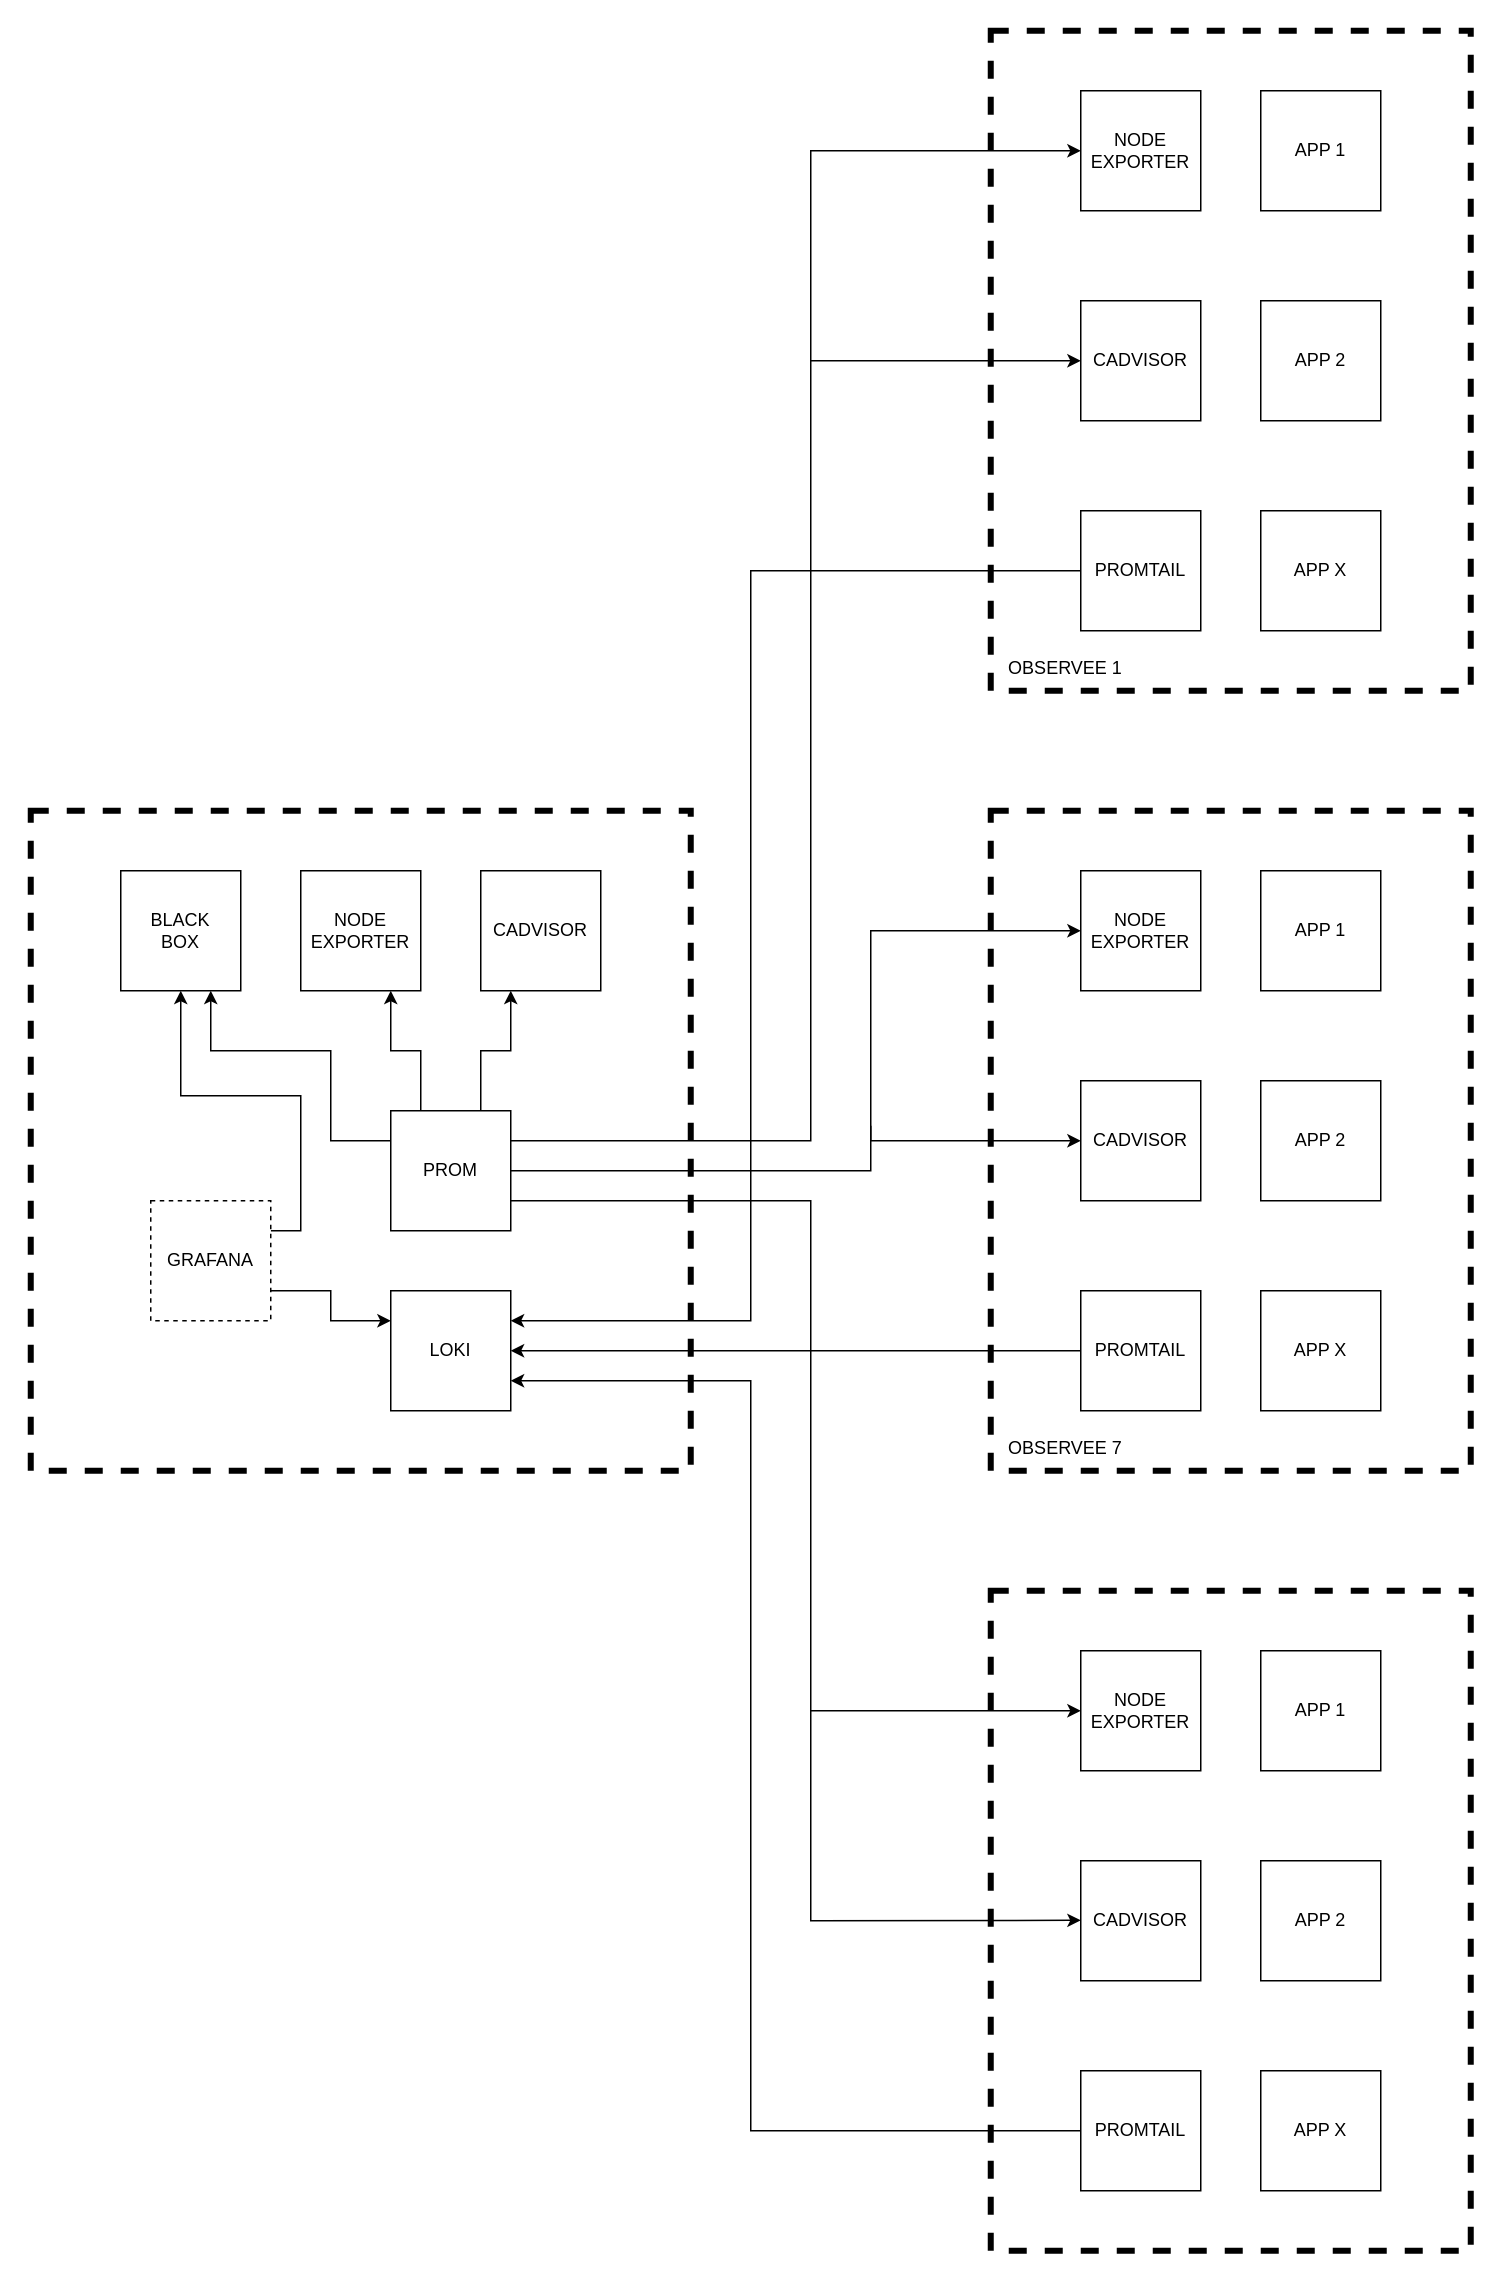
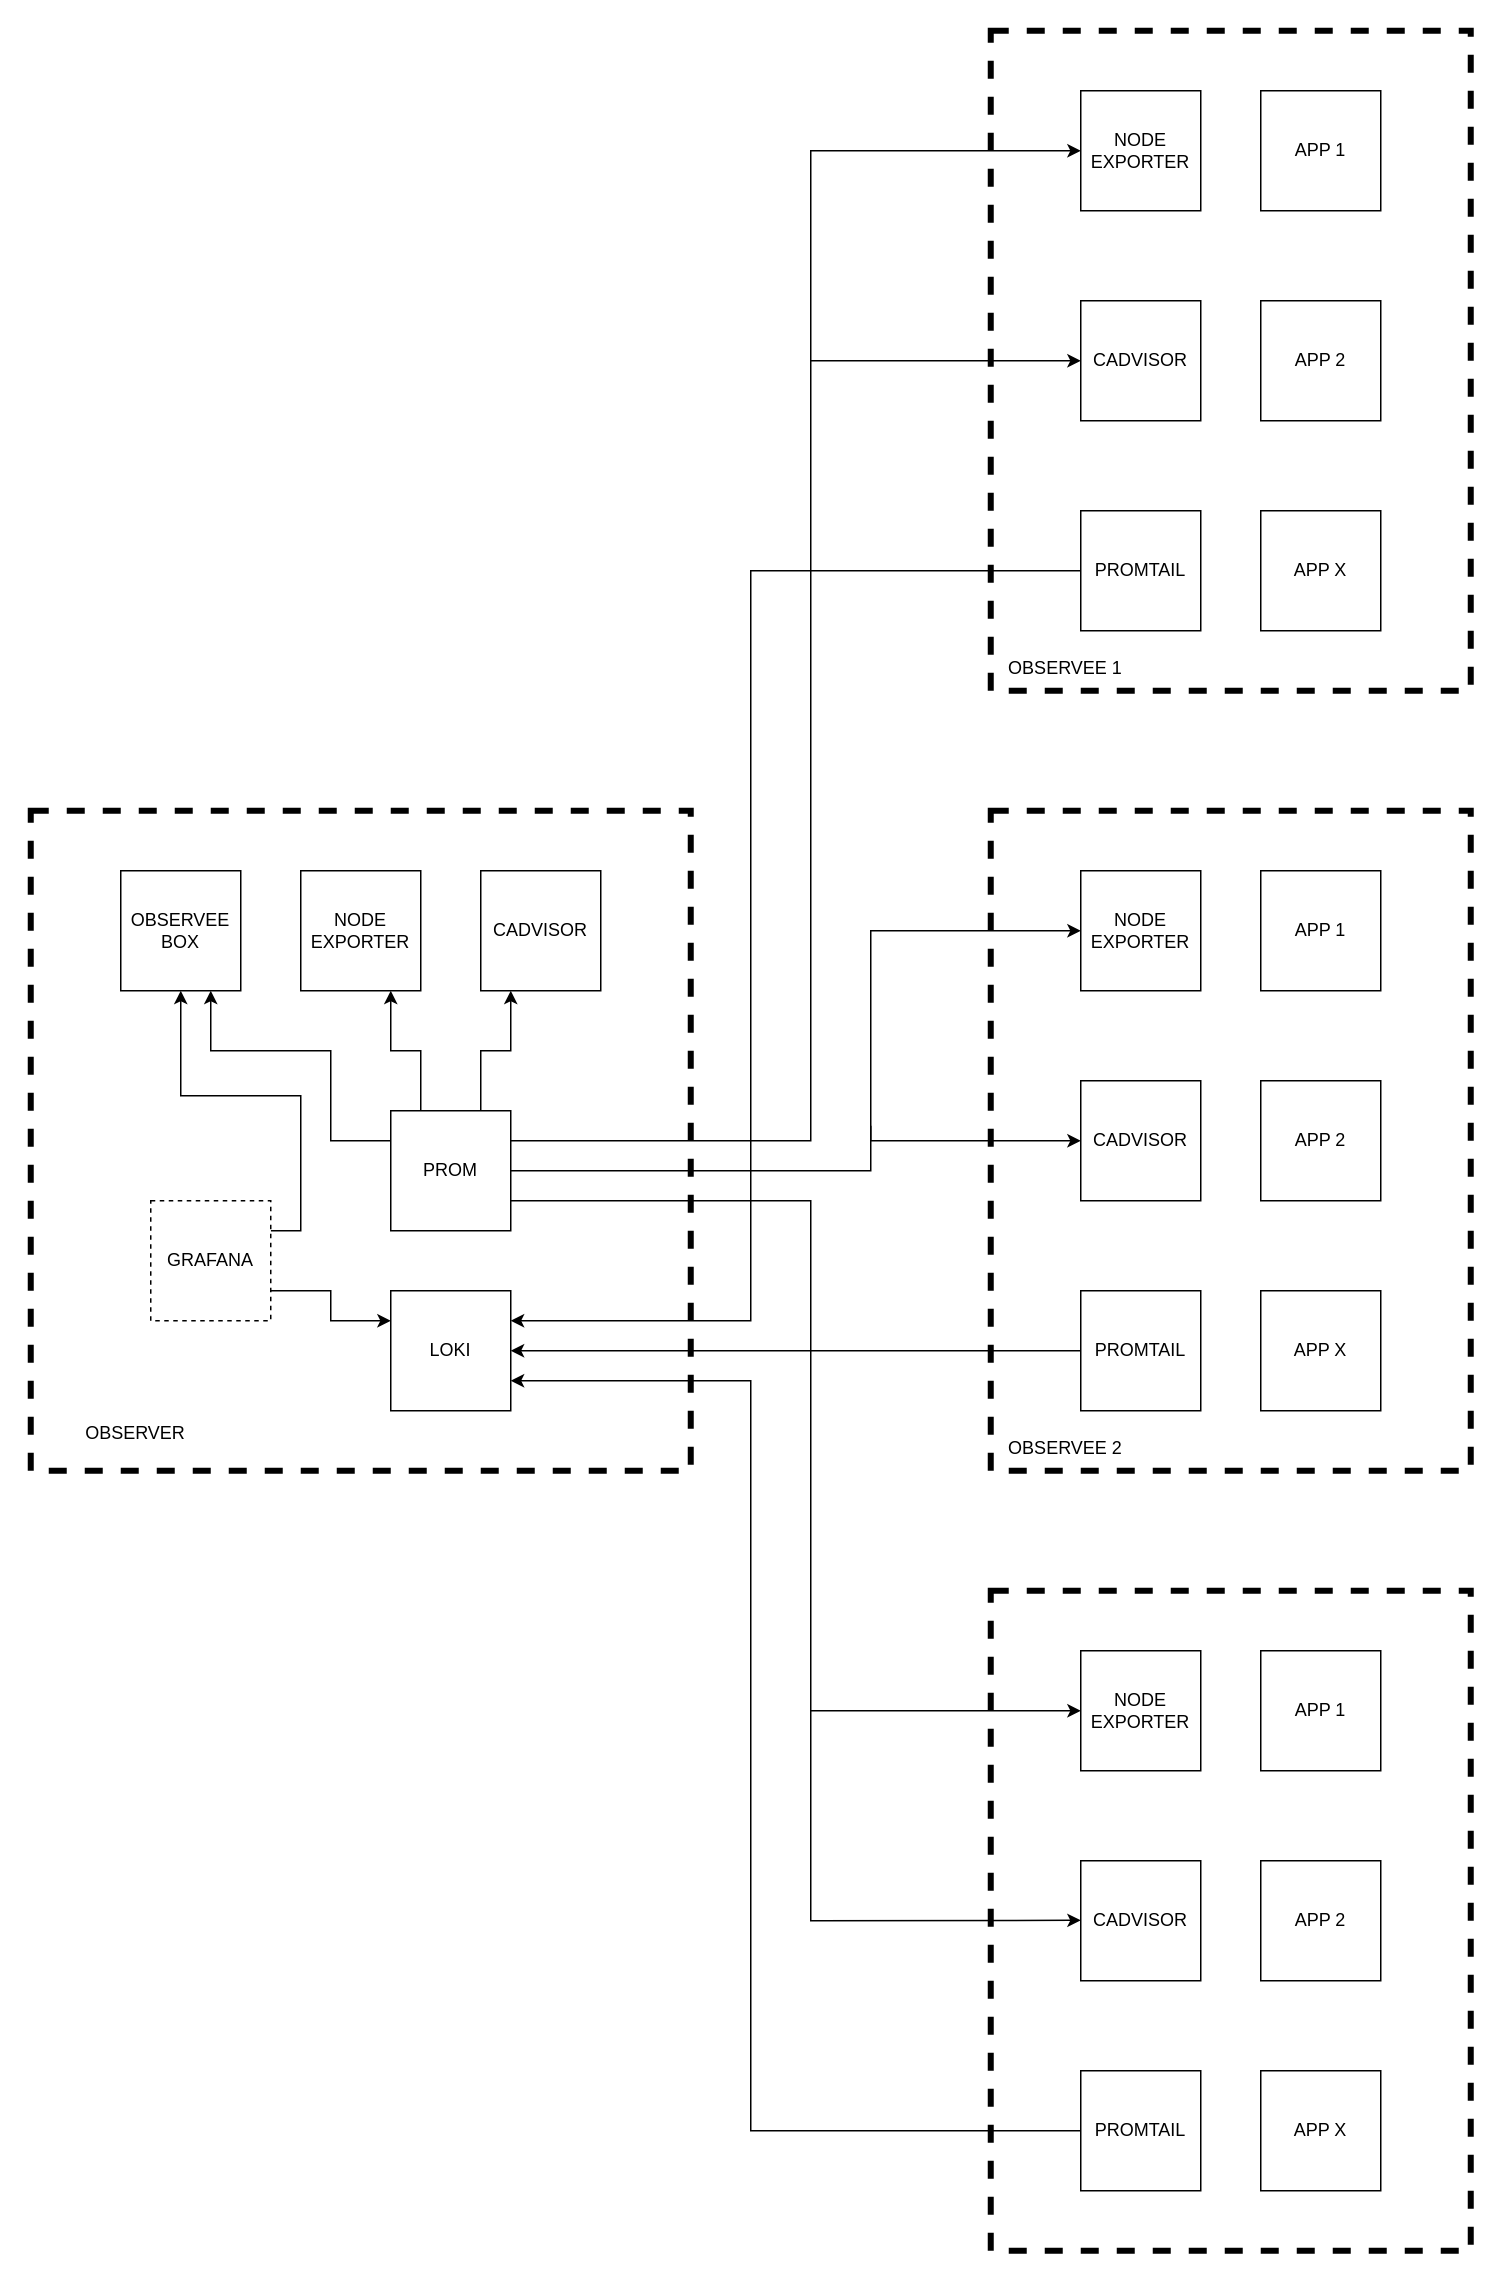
  <mxCell id="0" />
  <mxCell id="1" parent="0" />
  <mxCell id="2" value="" style="rounded=0;whiteSpace=wrap;html=1;fillColor=none;strokeWidth=4;dashed=1;" vertex="1" parent="1"><mxGeometry x="660" y="20" width="320" height="440" as="geometry" /></mxCell>
  <mxCell id="3" value="" style="whiteSpace=wrap;html=1;aspect=fixed;strokeWidth=4;dashed=1;fillColor=none;" vertex="1" parent="1"><mxGeometry x="20" y="540" width="440" height="440" as="geometry" /></mxCell>
  <mxCell id="4" style="edgeStyle=orthogonalEdgeStyle;rounded=0;orthogonalLoop=1;jettySize=auto;html=1;exitX=1;exitY=0.25;exitDx=0;exitDy=0;" edge="1" parent="1" source="6" target="17"><mxGeometry relative="1" as="geometry" /></mxCell>
  <mxCell id="5" style="edgeStyle=orthogonalEdgeStyle;rounded=0;orthogonalLoop=1;jettySize=auto;html=1;exitX=1;exitY=0.75;exitDx=0;exitDy=0;entryX=0;entryY=0.25;entryDx=0;entryDy=0;" edge="1" parent="1" source="6" target="14"><mxGeometry relative="1" as="geometry" /></mxCell>
  <mxCell id="6" value="GRAFANA" style="whiteSpace=wrap;html=1;aspect=fixed;dashed=1;" vertex="1" parent="1"><mxGeometry x="100" y="800" width="80" height="80" as="geometry" /></mxCell>
  <mxCell id="7" style="edgeStyle=orthogonalEdgeStyle;rounded=0;orthogonalLoop=1;jettySize=auto;html=1;exitX=0.25;exitY=0;exitDx=0;exitDy=0;entryX=0.75;entryY=1;entryDx=0;entryDy=0;" edge="1" parent="1" source="13" target="15"><mxGeometry relative="1" as="geometry" /></mxCell>
  <mxCell id="8" style="edgeStyle=orthogonalEdgeStyle;rounded=0;orthogonalLoop=1;jettySize=auto;html=1;exitX=0.75;exitY=0;exitDx=0;exitDy=0;entryX=0.25;entryY=1;entryDx=0;entryDy=0;" edge="1" parent="1" source="13" target="16"><mxGeometry relative="1" as="geometry" /></mxCell>
  <mxCell id="9" style="edgeStyle=orthogonalEdgeStyle;rounded=0;orthogonalLoop=1;jettySize=auto;html=1;exitX=0;exitY=0.25;exitDx=0;exitDy=0;entryX=0.75;entryY=1;entryDx=0;entryDy=0;" edge="1" parent="1" source="13" target="17"><mxGeometry relative="1" as="geometry"><Array as="points"><mxPoint x="220" y="760" /><mxPoint x="220" y="700" /><mxPoint x="140" y="700" /></Array></mxGeometry></mxCell>
  <mxCell id="10" style="edgeStyle=orthogonalEdgeStyle;rounded=0;orthogonalLoop=1;jettySize=auto;html=1;exitX=1;exitY=0.25;exitDx=0;exitDy=0;entryX=0;entryY=0.5;entryDx=0;entryDy=0;" edge="1" parent="1" source="13" target="21"><mxGeometry relative="1" as="geometry"><Array as="points"><mxPoint x="540" y="760" /><mxPoint x="540" y="100" /></Array></mxGeometry></mxCell>
  <mxCell id="11" style="edgeStyle=orthogonalEdgeStyle;rounded=0;orthogonalLoop=1;jettySize=auto;html=1;exitX=1;exitY=0.5;exitDx=0;exitDy=0;entryX=0;entryY=0.5;entryDx=0;entryDy=0;" edge="1" parent="1" source="13" target="29"><mxGeometry relative="1" as="geometry"><Array as="points"><mxPoint x="580" y="780" /><mxPoint x="580" y="620" /></Array></mxGeometry></mxCell>
  <mxCell id="12" style="edgeStyle=orthogonalEdgeStyle;rounded=0;orthogonalLoop=1;jettySize=auto;html=1;exitX=1;exitY=0.75;exitDx=0;exitDy=0;entryX=0;entryY=0.5;entryDx=0;entryDy=0;" edge="1" parent="1" source="13" target="37"><mxGeometry relative="1" as="geometry"><Array as="points"><mxPoint x="540" y="800" /><mxPoint x="540" y="1140" /></Array></mxGeometry></mxCell>
  <mxCell id="13" value="PROM" style="whiteSpace=wrap;html=1;aspect=fixed;" vertex="1" parent="1"><mxGeometry x="260" y="740" width="80" height="80" as="geometry" /></mxCell>
  <mxCell id="14" value="LOKI" style="whiteSpace=wrap;html=1;aspect=fixed;" vertex="1" parent="1"><mxGeometry x="260" y="860" width="80" height="80" as="geometry" /></mxCell>
  <mxCell id="15" value="NODE&lt;br&gt;EXPORTER" style="whiteSpace=wrap;html=1;aspect=fixed;" vertex="1" parent="1"><mxGeometry x="200" y="580" width="80" height="80" as="geometry" /></mxCell>
  <mxCell id="16" value="CADVISOR" style="whiteSpace=wrap;html=1;aspect=fixed;" vertex="1" parent="1"><mxGeometry x="320" y="580" width="80" height="80" as="geometry" /></mxCell>
- <mxCell id="17" value="BLACK&lt;br&gt;BOX" style="whiteSpace=wrap;html=1;aspect=fixed;" vertex="1" parent="1"><mxGeometry x="80" y="580" width="80" height="80" as="geometry" /></mxCell>
+ <mxCell id="17" value="OBSERVEE&lt;br&gt;BOX" style="whiteSpace=wrap;html=1;aspect=fixed;" vertex="1" parent="1"><mxGeometry x="80" y="580" width="80" height="80" as="geometry" /></mxCell>
  <mxCell id="18" value="CADVISOR" style="whiteSpace=wrap;html=1;aspect=fixed;" vertex="1" parent="1"><mxGeometry x="720" y="200" width="80" height="80" as="geometry" /></mxCell>
  <mxCell id="19" style="edgeStyle=orthogonalEdgeStyle;rounded=0;orthogonalLoop=1;jettySize=auto;html=1;exitX=0;exitY=0.5;exitDx=0;exitDy=0;entryX=1;entryY=0.25;entryDx=0;entryDy=0;fillColor=#647687;strokeColor=#000000;" edge="1" parent="1" source="20" target="14"><mxGeometry relative="1" as="geometry"><Array as="points"><mxPoint x="500" y="380" /><mxPoint x="500" y="880" /></Array></mxGeometry></mxCell>
  <mxCell id="20" value="PROMTAIL" style="whiteSpace=wrap;html=1;aspect=fixed;" vertex="1" parent="1"><mxGeometry x="720" y="340" width="80" height="80" as="geometry" /></mxCell>
  <mxCell id="21" value="NODE&lt;br&gt;EXPORTER" style="whiteSpace=wrap;html=1;aspect=fixed;" vertex="1" parent="1"><mxGeometry x="720" y="60" width="80" height="80" as="geometry" /></mxCell>
  <mxCell id="22" value="APP 2" style="whiteSpace=wrap;html=1;aspect=fixed;" vertex="1" parent="1"><mxGeometry x="840" y="200" width="80" height="80" as="geometry" /></mxCell>
  <mxCell id="23" value="APP X" style="whiteSpace=wrap;html=1;aspect=fixed;" vertex="1" parent="1"><mxGeometry x="840" y="340" width="80" height="80" as="geometry" /></mxCell>
  <mxCell id="24" value="APP 1" style="whiteSpace=wrap;html=1;aspect=fixed;" vertex="1" parent="1"><mxGeometry x="840" y="60" width="80" height="80" as="geometry" /></mxCell>
  <mxCell id="25" value="" style="rounded=0;whiteSpace=wrap;html=1;fillColor=none;strokeWidth=4;dashed=1;" vertex="1" parent="1"><mxGeometry x="660" y="540" width="320" height="440" as="geometry" /></mxCell>
  <mxCell id="26" value="CADVISOR" style="whiteSpace=wrap;html=1;aspect=fixed;" vertex="1" parent="1"><mxGeometry x="720" y="720" width="80" height="80" as="geometry" /></mxCell>
  <mxCell id="27" style="edgeStyle=orthogonalEdgeStyle;rounded=0;orthogonalLoop=1;jettySize=auto;html=1;exitX=0;exitY=0.5;exitDx=0;exitDy=0;entryX=1;entryY=0.5;entryDx=0;entryDy=0;" edge="1" parent="1" source="28" target="14"><mxGeometry relative="1" as="geometry" /></mxCell>
  <mxCell id="28" value="PROMTAIL" style="whiteSpace=wrap;html=1;aspect=fixed;" vertex="1" parent="1"><mxGeometry x="720" y="860" width="80" height="80" as="geometry" /></mxCell>
  <mxCell id="29" value="NODE&lt;br&gt;EXPORTER" style="whiteSpace=wrap;html=1;aspect=fixed;" vertex="1" parent="1"><mxGeometry x="720" y="580" width="80" height="80" as="geometry" /></mxCell>
  <mxCell id="30" value="APP 2" style="whiteSpace=wrap;html=1;aspect=fixed;" vertex="1" parent="1"><mxGeometry x="840" y="720" width="80" height="80" as="geometry" /></mxCell>
  <mxCell id="31" value="APP X" style="whiteSpace=wrap;html=1;aspect=fixed;" vertex="1" parent="1"><mxGeometry x="840" y="860" width="80" height="80" as="geometry" /></mxCell>
  <mxCell id="32" value="APP 1" style="whiteSpace=wrap;html=1;aspect=fixed;" vertex="1" parent="1"><mxGeometry x="840" y="580" width="80" height="80" as="geometry" /></mxCell>
  <mxCell id="33" value="" style="rounded=0;whiteSpace=wrap;html=1;fillColor=none;dashed=1;strokeColor=default;strokeWidth=4;" vertex="1" parent="1"><mxGeometry x="660" y="1060" width="320" height="440" as="geometry" /></mxCell>
  <mxCell id="34" value="CADVISOR" style="whiteSpace=wrap;html=1;aspect=fixed;" vertex="1" parent="1"><mxGeometry x="720" y="1240" width="80" height="80" as="geometry" /></mxCell>
  <mxCell id="35" style="edgeStyle=orthogonalEdgeStyle;rounded=0;orthogonalLoop=1;jettySize=auto;html=1;exitX=0;exitY=0.5;exitDx=0;exitDy=0;entryX=1;entryY=0.75;entryDx=0;entryDy=0;" edge="1" parent="1" source="36" target="14"><mxGeometry relative="1" as="geometry"><Array as="points"><mxPoint x="500" y="1420" /><mxPoint x="500" y="920" /></Array></mxGeometry></mxCell>
  <mxCell id="36" value="PROMTAIL" style="whiteSpace=wrap;html=1;aspect=fixed;" vertex="1" parent="1"><mxGeometry x="720" y="1380" width="80" height="80" as="geometry" /></mxCell>
  <mxCell id="37" value="NODE&lt;br&gt;EXPORTER" style="whiteSpace=wrap;html=1;aspect=fixed;" vertex="1" parent="1"><mxGeometry x="720" y="1100" width="80" height="80" as="geometry" /></mxCell>
  <mxCell id="38" value="APP 2" style="whiteSpace=wrap;html=1;aspect=fixed;" vertex="1" parent="1"><mxGeometry x="840" y="1240" width="80" height="80" as="geometry" /></mxCell>
  <mxCell id="39" value="APP X" style="whiteSpace=wrap;html=1;aspect=fixed;" vertex="1" parent="1"><mxGeometry x="840" y="1380" width="80" height="80" as="geometry" /></mxCell>
  <mxCell id="40" value="APP 1" style="whiteSpace=wrap;html=1;aspect=fixed;" vertex="1" parent="1"><mxGeometry x="840" y="1100" width="80" height="80" as="geometry" /></mxCell>
  <mxCell id="41" style="edgeStyle=orthogonalEdgeStyle;rounded=0;orthogonalLoop=1;jettySize=auto;html=1;entryX=0;entryY=0.5;entryDx=0;entryDy=0;" edge="1" parent="1" target="26"><mxGeometry relative="1" as="geometry"><mxPoint x="580" y="750" as="sourcePoint" /><mxPoint x="720" y="750" as="targetPoint" /><Array as="points"><mxPoint x="580" y="760" /></Array></mxGeometry></mxCell>
  <mxCell id="42" value="" style="endArrow=classic;html=1;rounded=0;entryX=0;entryY=0.5;entryDx=0;entryDy=0;" edge="1" parent="1" target="18"><mxGeometry width="50" height="50" relative="1" as="geometry"><mxPoint x="540" y="240" as="sourcePoint" /><mxPoint x="490" y="240" as="targetPoint" /></mxGeometry></mxCell>
  <mxCell id="43" value="" style="endArrow=classic;html=1;rounded=0;entryX=0;entryY=0.5;entryDx=0;entryDy=0;" edge="1" parent="1"><mxGeometry width="50" height="50" relative="1" as="geometry"><mxPoint x="540" y="1140" as="sourcePoint" /><mxPoint x="720" y="1279.72" as="targetPoint" /><Array as="points"><mxPoint x="540" y="1280" /></Array></mxGeometry></mxCell>
+ <mxCell id="44" value="OBSERVER" style="text;html=1;strokeColor=none;fillColor=none;align=center;verticalAlign=middle;whiteSpace=wrap;rounded=0;" vertex="1" parent="1"><mxGeometry x="60" y="940" width="60" height="30" as="geometry" /></mxCell>
  <mxCell id="45" value="OBSERVEE 1" style="text;html=1;strokeColor=none;fillColor=none;align=center;verticalAlign=middle;whiteSpace=wrap;rounded=0;" vertex="1" parent="1"><mxGeometry x="670" y="430" width="80" height="30" as="geometry" /></mxCell>
- <mxCell id="46" value="OBSERVEE 7" style="text;html=1;strokeColor=none;fillColor=none;align=center;verticalAlign=middle;whiteSpace=wrap;rounded=0;" vertex="1" parent="1"><mxGeometry x="670" y="950" width="80" height="30" as="geometry" /></mxCell>
+ <mxCell id="46" value="OBSERVEE 2" style="text;html=1;strokeColor=none;fillColor=none;align=center;verticalAlign=middle;whiteSpace=wrap;rounded=0;" vertex="1" parent="1"><mxGeometry x="670" y="950" width="80" height="30" as="geometry" /></mxCell>
